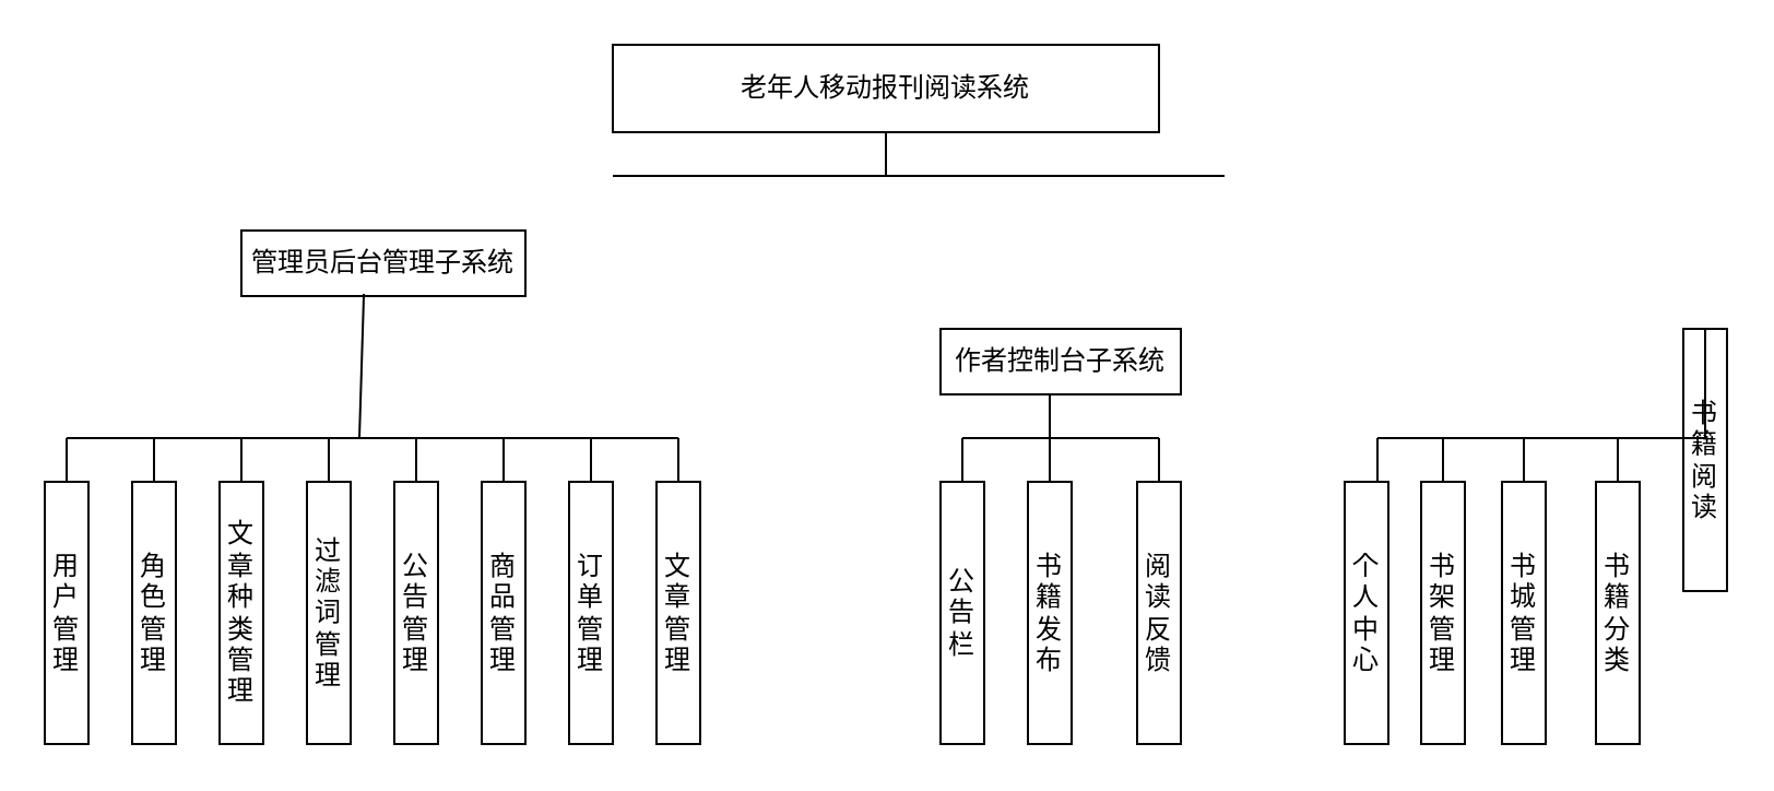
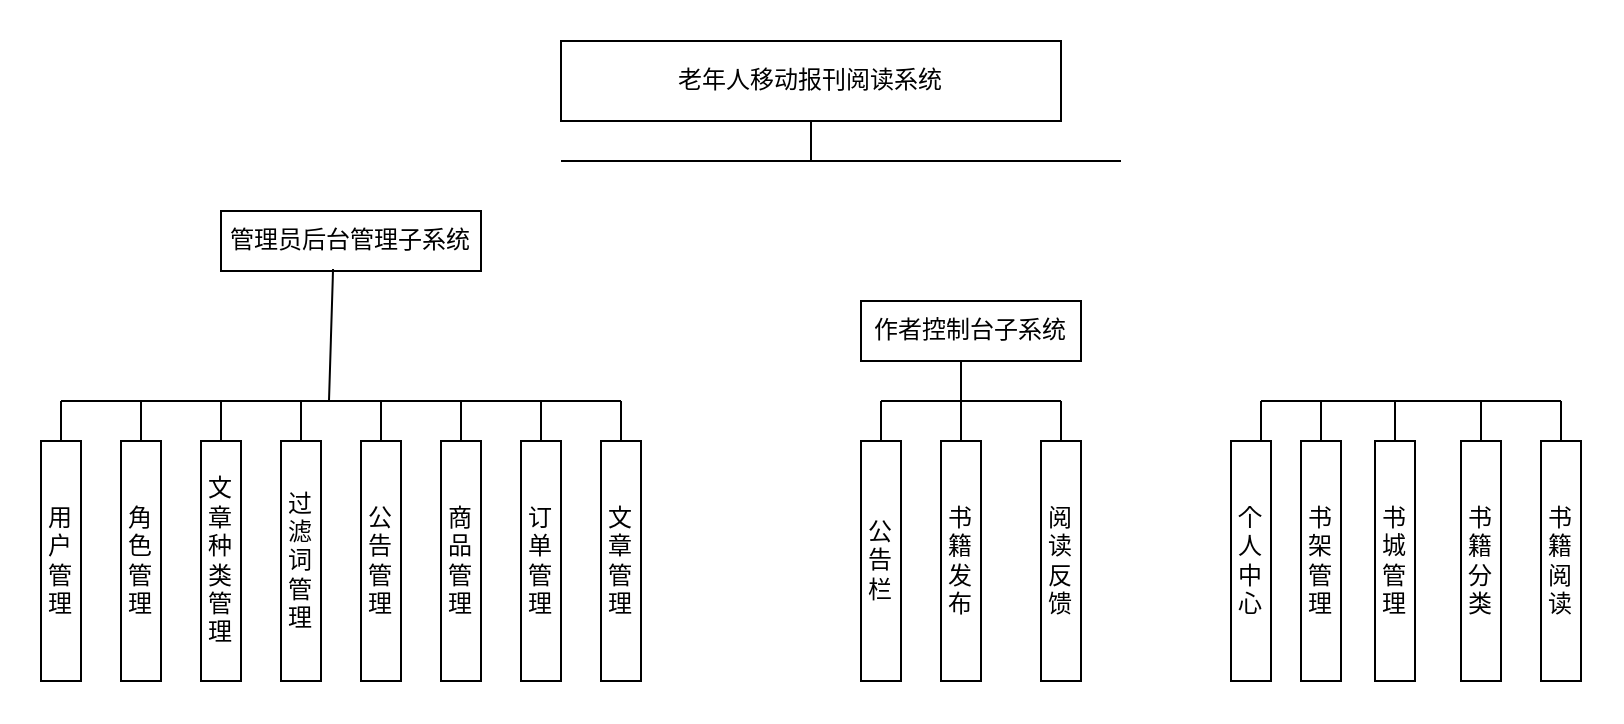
  <mxCell id="0" />
  <mxCell id="1" parent="0" />
  <mxCell id="2" value="老年人移动报刊阅读系统" style="rounded=0;whiteSpace=wrap;html=1;" parent="1" vertex="1"><mxGeometry x="280" y="20" width="250" height="40" as="geometry" /></mxCell>
  <mxCell id="3" value="管理员后台管理子系统" style="rounded=0;whiteSpace=wrap;html=1;" parent="1" vertex="1"><mxGeometry x="110" y="105" width="130" height="30" as="geometry" /></mxCell>
  <mxCell id="4" value="作者控制台子系统" style="rounded=0;whiteSpace=wrap;html=1;" parent="1" vertex="1"><mxGeometry x="430" y="150" width="110" height="30" as="geometry" /></mxCell>
  <mxCell id="5" value="" style="endArrow=none;html=1;rounded=0;" parent="1" edge="1"><mxGeometry width="50" height="50" relative="1" as="geometry"><mxPoint x="280" y="80" as="sourcePoint" /><mxPoint x="560" y="80" as="targetPoint" /></mxGeometry></mxCell>
  <mxCell id="6" value="用户管理" style="rounded=0;whiteSpace=wrap;html=1;" parent="1" vertex="1"><mxGeometry x="20" y="220" width="20" height="120" as="geometry" /></mxCell>
  <mxCell id="7" value="角色管理" style="rounded=0;whiteSpace=wrap;html=1;" parent="1" vertex="1"><mxGeometry x="60" y="220" width="20" height="120" as="geometry" /></mxCell>
  <mxCell id="8" value="过滤词管理" style="rounded=0;whiteSpace=wrap;html=1;" parent="1" vertex="1"><mxGeometry x="140" y="220" width="20" height="120" as="geometry" /></mxCell>
  <mxCell id="9" value="文章种类管理" style="rounded=0;whiteSpace=wrap;html=1;" parent="1" vertex="1"><mxGeometry x="100" y="220" width="20" height="120" as="geometry" /></mxCell>
  <mxCell id="10" value="公告管理" style="rounded=0;whiteSpace=wrap;html=1;" parent="1" vertex="1"><mxGeometry x="180" y="220" width="20" height="120" as="geometry" /></mxCell>
  <mxCell id="11" value="商品管理" style="rounded=0;whiteSpace=wrap;html=1;" parent="1" vertex="1"><mxGeometry x="220" y="220" width="20" height="120" as="geometry" /></mxCell>
  <mxCell id="12" value="订单管理" style="rounded=0;whiteSpace=wrap;html=1;" parent="1" vertex="1"><mxGeometry x="260" y="220" width="20" height="120" as="geometry" /></mxCell>
  <mxCell id="13" value="文章管理" style="rounded=0;whiteSpace=wrap;html=1;" parent="1" vertex="1"><mxGeometry x="300" y="220" width="20" height="120" as="geometry" /></mxCell>
  <mxCell id="14" value="" style="endArrow=none;html=1;rounded=0;" parent="1" edge="1"><mxGeometry width="50" height="50" relative="1" as="geometry"><mxPoint x="30" y="200" as="sourcePoint" /><mxPoint x="310" y="200" as="targetPoint" /></mxGeometry></mxCell>
  <mxCell id="15" value="" style="endArrow=none;html=1;rounded=0;entryX=0.5;entryY=0;entryDx=0;entryDy=0;" parent="1" target="6" edge="1"><mxGeometry width="50" height="50" relative="1" as="geometry"><mxPoint x="30" y="200" as="sourcePoint" /><mxPoint x="440" y="170" as="targetPoint" /></mxGeometry></mxCell>
  <mxCell id="16" value="" style="endArrow=none;html=1;rounded=0;exitX=0.5;exitY=0;exitDx=0;exitDy=0;" parent="1" source="7" edge="1"><mxGeometry width="50" height="50" relative="1" as="geometry"><mxPoint x="390" y="220" as="sourcePoint" /><mxPoint x="70" y="200" as="targetPoint" /></mxGeometry></mxCell>
  <mxCell id="17" value="" style="endArrow=none;html=1;rounded=0;exitX=0.5;exitY=0;exitDx=0;exitDy=0;" parent="1" source="9" edge="1"><mxGeometry width="50" height="50" relative="1" as="geometry"><mxPoint x="390" y="220" as="sourcePoint" /><mxPoint x="110" y="200" as="targetPoint" /></mxGeometry></mxCell>
  <mxCell id="18" value="" style="endArrow=none;html=1;rounded=0;exitX=0.5;exitY=0;exitDx=0;exitDy=0;" parent="1" source="8" edge="1"><mxGeometry width="50" height="50" relative="1" as="geometry"><mxPoint x="390" y="220" as="sourcePoint" /><mxPoint x="150" y="200" as="targetPoint" /></mxGeometry></mxCell>
  <mxCell id="19" value="" style="endArrow=none;html=1;rounded=0;exitX=0.5;exitY=0;exitDx=0;exitDy=0;" parent="1" source="10" edge="1"><mxGeometry width="50" height="50" relative="1" as="geometry"><mxPoint x="390" y="220" as="sourcePoint" /><mxPoint x="190" y="200" as="targetPoint" /></mxGeometry></mxCell>
  <mxCell id="20" value="" style="endArrow=none;html=1;rounded=0;exitX=0.5;exitY=0;exitDx=0;exitDy=0;" parent="1" source="11" edge="1"><mxGeometry width="50" height="50" relative="1" as="geometry"><mxPoint x="390" y="220" as="sourcePoint" /><mxPoint x="230" y="200" as="targetPoint" /></mxGeometry></mxCell>
  <mxCell id="21" value="" style="endArrow=none;html=1;rounded=0;exitX=0.5;exitY=0;exitDx=0;exitDy=0;" parent="1" source="12" edge="1"><mxGeometry width="50" height="50" relative="1" as="geometry"><mxPoint x="390" y="220" as="sourcePoint" /><mxPoint x="270" y="200" as="targetPoint" /></mxGeometry></mxCell>
  <mxCell id="22" value="" style="endArrow=none;html=1;rounded=0;exitX=0.5;exitY=0;exitDx=0;exitDy=0;" parent="1" source="13" edge="1"><mxGeometry width="50" height="50" relative="1" as="geometry"><mxPoint x="390" y="220" as="sourcePoint" /><mxPoint x="310" y="200" as="targetPoint" /></mxGeometry></mxCell>
  <mxCell id="23" value="公告栏" style="rounded=0;whiteSpace=wrap;html=1;" parent="1" vertex="1"><mxGeometry x="430" y="220" width="20" height="120" as="geometry" /></mxCell>
  <mxCell id="24" value="书籍发布" style="rounded=0;whiteSpace=wrap;html=1;" parent="1" vertex="1"><mxGeometry x="470" y="220" width="20" height="120" as="geometry" /></mxCell>
  <mxCell id="25" value="阅读反馈" style="rounded=0;whiteSpace=wrap;html=1;" parent="1" vertex="1"><mxGeometry x="520" y="220" width="20" height="120" as="geometry" /></mxCell>
  <mxCell id="26" value="" style="endArrow=none;html=1;rounded=0;" parent="1" edge="1"><mxGeometry width="50" height="50" relative="1" as="geometry"><mxPoint x="440" y="200" as="sourcePoint" /><mxPoint x="530" y="200" as="targetPoint" /></mxGeometry></mxCell>
  <mxCell id="27" value="" style="endArrow=none;html=1;rounded=0;exitX=0.5;exitY=0;exitDx=0;exitDy=0;" parent="1" source="23" edge="1"><mxGeometry width="50" height="50" relative="1" as="geometry"><mxPoint x="460" y="270" as="sourcePoint" /><mxPoint x="440" y="200" as="targetPoint" /></mxGeometry></mxCell>
  <mxCell id="28" value="" style="endArrow=none;html=1;rounded=0;exitX=0.5;exitY=0;exitDx=0;exitDy=0;" parent="1" source="24" edge="1"><mxGeometry width="50" height="50" relative="1" as="geometry"><mxPoint x="460" y="270" as="sourcePoint" /><mxPoint x="480" y="200" as="targetPoint" /></mxGeometry></mxCell>
  <mxCell id="29" value="" style="endArrow=none;html=1;rounded=0;exitX=0.5;exitY=0;exitDx=0;exitDy=0;" parent="1" source="25" edge="1"><mxGeometry width="50" height="50" relative="1" as="geometry"><mxPoint x="460" y="270" as="sourcePoint" /><mxPoint x="530" y="200" as="targetPoint" /></mxGeometry></mxCell>
- <mxCell id="30" value="书籍阅读" style="rounded=0;whiteSpace=wrap;html=1;" parent="1" vertex="1"><mxGeometry x="770" y="150" width="20" height="120" as="geometry" /></mxCell>
+ <mxCell id="30" value="书籍阅读" style="rounded=0;whiteSpace=wrap;html=1;" parent="1" vertex="1"><mxGeometry x="770" y="220" width="20" height="120" as="geometry" /></mxCell>
  <mxCell id="31" value="书籍分类" style="rounded=0;whiteSpace=wrap;html=1;" parent="1" vertex="1"><mxGeometry x="730" y="220" width="20" height="120" as="geometry" /></mxCell>
  <mxCell id="32" value="书城管理" style="rounded=0;whiteSpace=wrap;html=1;" parent="1" vertex="1"><mxGeometry x="687" y="220" width="20" height="120" as="geometry" /></mxCell>
  <mxCell id="33" value="书架管理" style="rounded=0;whiteSpace=wrap;html=1;" parent="1" vertex="1"><mxGeometry x="650" y="220" width="20" height="120" as="geometry" /></mxCell>
  <mxCell id="34" value="个人中心" style="rounded=0;whiteSpace=wrap;html=1;" parent="1" vertex="1"><mxGeometry x="615" y="220" width="20" height="120" as="geometry" /></mxCell>
  <mxCell id="35" value="" style="endArrow=none;html=1;rounded=0;" parent="1" edge="1"><mxGeometry width="50" height="50" relative="1" as="geometry"><mxPoint x="630" y="200" as="sourcePoint" /><mxPoint x="780" y="200" as="targetPoint" /></mxGeometry></mxCell>
  <mxCell id="36" value="" style="endArrow=none;html=1;rounded=0;exitX=0.75;exitY=0;exitDx=0;exitDy=0;" parent="1" source="34" edge="1"><mxGeometry width="50" height="50" relative="1" as="geometry"><mxPoint x="720" y="240" as="sourcePoint" /><mxPoint x="630" y="200" as="targetPoint" /></mxGeometry></mxCell>
  <mxCell id="37" value="" style="endArrow=none;html=1;rounded=0;exitX=0.5;exitY=0;exitDx=0;exitDy=0;" parent="1" source="33" edge="1"><mxGeometry width="50" height="50" relative="1" as="geometry"><mxPoint x="720" y="240" as="sourcePoint" /><mxPoint x="660" y="200" as="targetPoint" /></mxGeometry></mxCell>
  <mxCell id="38" value="" style="endArrow=none;html=1;rounded=0;exitX=0.5;exitY=0;exitDx=0;exitDy=0;" parent="1" source="32" edge="1"><mxGeometry width="50" height="50" relative="1" as="geometry"><mxPoint x="720" y="240" as="sourcePoint" /><mxPoint x="697" y="200" as="targetPoint" /></mxGeometry></mxCell>
  <mxCell id="39" value="" style="endArrow=none;html=1;rounded=0;exitX=0.5;exitY=0;exitDx=0;exitDy=0;" parent="1" source="31" edge="1"><mxGeometry width="50" height="50" relative="1" as="geometry"><mxPoint x="720" y="240" as="sourcePoint" /><mxPoint x="740" y="200" as="targetPoint" /></mxGeometry></mxCell>
  <mxCell id="40" value="" style="endArrow=none;html=1;rounded=0;exitX=0.5;exitY=0;exitDx=0;exitDy=0;" parent="1" source="30" edge="1"><mxGeometry width="50" height="50" relative="1" as="geometry"><mxPoint x="720" y="240" as="sourcePoint" /><mxPoint x="780" y="200" as="targetPoint" /></mxGeometry></mxCell>
  <mxCell id="41" value="" style="endArrow=none;html=1;rounded=0;entryX=0.5;entryY=1;entryDx=0;entryDy=0;" edge="1" parent="1" target="2"><mxGeometry width="50" height="50" relative="1" as="geometry"><mxPoint x="405" y="80" as="sourcePoint" /><mxPoint x="440" y="220" as="targetPoint" /></mxGeometry></mxCell>
  <mxCell id="42" value="" style="endArrow=none;html=1;rounded=0;exitX=0.431;exitY=0.967;exitDx=0;exitDy=0;exitPerimeter=0;" edge="1" parent="1" source="3"><mxGeometry width="50" height="50" relative="1" as="geometry"><mxPoint x="280" y="100" as="sourcePoint" /><mxPoint x="164" y="200" as="targetPoint" /></mxGeometry></mxCell>
  <mxCell id="43" value="" style="endArrow=none;html=1;rounded=0;" edge="1" parent="1"><mxGeometry width="50" height="50" relative="1" as="geometry"><mxPoint x="480" y="180" as="sourcePoint" /><mxPoint x="480" y="200" as="targetPoint" /></mxGeometry></mxCell>
